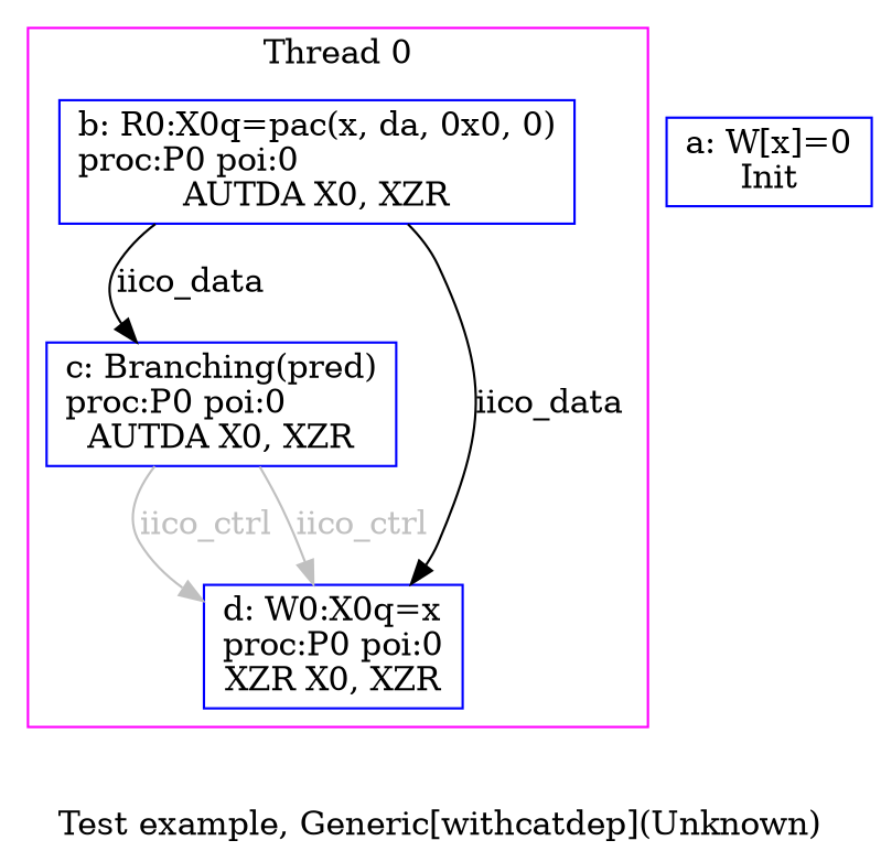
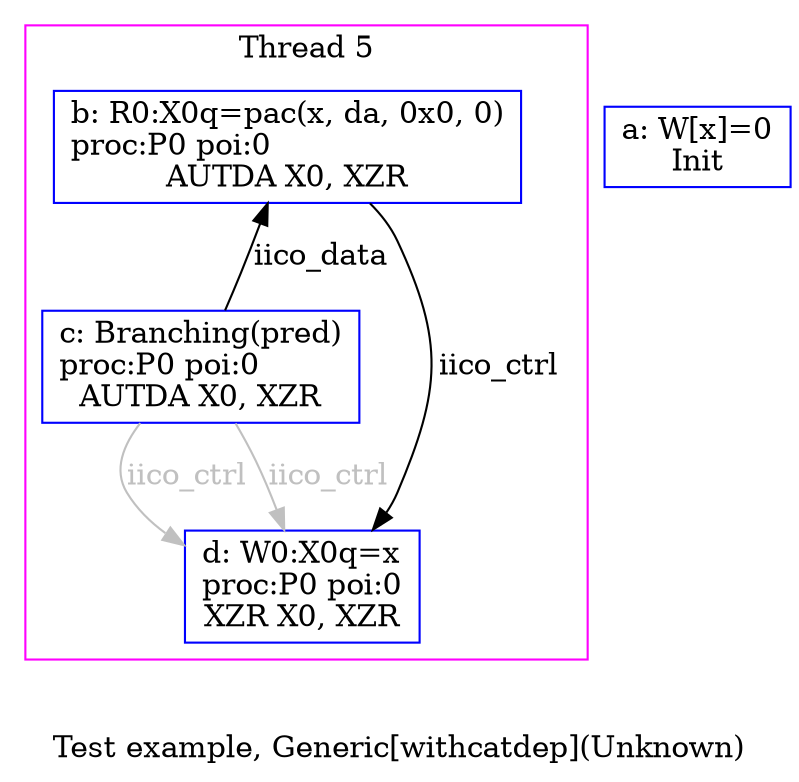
  digraph {
    label="Test example, Generic[withcatdep](Unknown)"
    node [color=blue shape=box]
    edge [color=black fontcolor=black]
    n1 [label="b: R0:X0q=pac(x, da, 0x0, 0)\lproc:P0 poi:0\lAUTDA X0, XZR"]
    n2 [label="c: Branching(pred)\lproc:P0 poi:0\lAUTDA X0, XZR"]
    n3 [label="d: W0:X0q=x\lproc:P0 poi:0\lXZR X0, XZR"]
    n4 [label="a: W[x]=0\lInit"]
    subgraph cluster_1 {
      color=magenta
-     label="Thread 0"
+     label="Thread 5"
      rank=sink
      shape=box
      n1
      n2
      n3
    }
-   n1 -> n2 [label=iico_data]
-   n1 -> n3 [label=iico_data]
+   n2 -> n1 [label=iico_data]
+   n1 -> n3 [label=iico_ctrl]
    n2 -> n3 [color=grey fontcolor=grey label=iico_ctrl]
    n2 -> n3 [color=grey fontcolor=grey label=iico_ctrl]
  }
